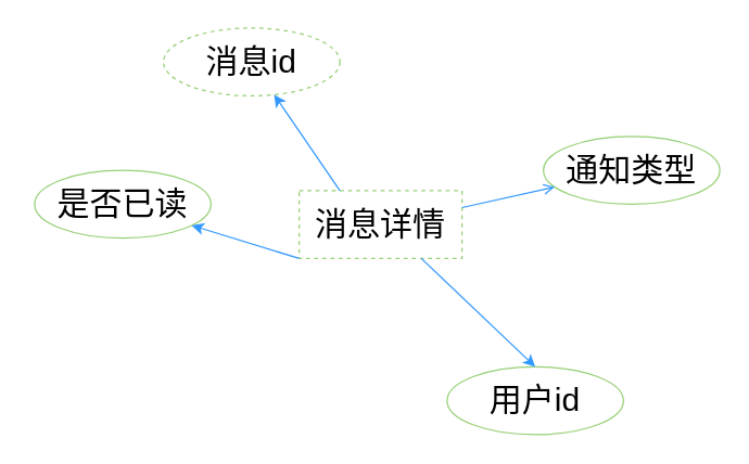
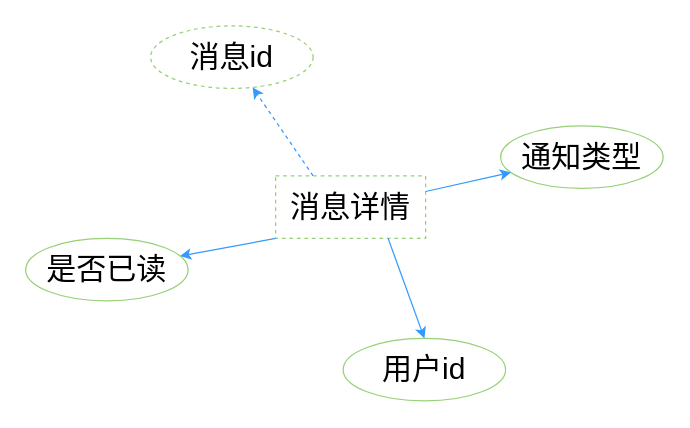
  <mxCell id="0" />
  <mxCell id="1" parent="0" />
  <mxCell id="2" value="&lt;span style=&quot;font-size: 24px;&quot;&gt;消息详情&lt;/span&gt;" style="rounded=0;whiteSpace=wrap;html=1;strokeColor=#97D077;dashed=1;" vertex="1" parent="1"><mxGeometry x="220" y="140" width="120" height="50" as="geometry" /></mxCell>
  <mxCell id="3" value="&lt;span style=&quot;font-size: 24px;&quot;&gt;消息id&lt;/span&gt;" style="ellipse;whiteSpace=wrap;html=1;strokeColor=#97D077;dashed=1;" vertex="1" parent="1"><mxGeometry x="120" y="20" width="130" height="50" as="geometry" /></mxCell>
- <mxCell id="4" value="&lt;span style=&quot;font-size: 24px;&quot;&gt;是否已读&lt;/span&gt;" style="ellipse;whiteSpace=wrap;html=1;strokeColor=#97D077;" vertex="1" parent="1"><mxGeometry x="25" y="125" width="130" height="50" as="geometry" /></mxCell>
- <mxCell id="5" value="&lt;span style=&quot;font-size: 24px;&quot;&gt;用户id&lt;/span&gt;" style="ellipse;whiteSpace=wrap;html=1;strokeColor=#97D077;" vertex="1" parent="1"><mxGeometry x="329" y="270" width="130" height="50" as="geometry" /></mxCell>
+ <mxCell id="4" value="&lt;span style=&quot;font-size: 24px;&quot;&gt;是否已读&lt;/span&gt;" style="ellipse;whiteSpace=wrap;html=1;strokeColor=#97D077;" vertex="1" parent="1"><mxGeometry x="20" y="190" width="130" height="50" as="geometry" /></mxCell>
+ <mxCell id="5" value="&lt;span style=&quot;font-size: 24px;&quot;&gt;用户id&lt;/span&gt;" style="ellipse;whiteSpace=wrap;html=1;strokeColor=#97D077;" vertex="1" parent="1"><mxGeometry x="274" y="270" width="130" height="50" as="geometry" /></mxCell>
  <mxCell id="6" value="&lt;span style=&quot;font-size: 24px;&quot;&gt;通知类型&lt;/span&gt;" style="ellipse;whiteSpace=wrap;html=1;strokeColor=#97D077;" vertex="1" parent="1"><mxGeometry x="400" y="100" width="130" height="50" as="geometry" /></mxCell>
  <mxCell id="7" value="" style="endArrow=classic;html=1;rounded=0;exitX=0.75;exitY=1;exitDx=0;exitDy=0;strokeColor=#3399FF;entryX=0.5;entryY=0;entryDx=0;entryDy=0;" edge="1" parent="1" source="2" target="5"><mxGeometry width="50" height="50" relative="1" as="geometry"><mxPoint x="330" y="190" as="sourcePoint" /><mxPoint x="375" y="280" as="targetPoint" /></mxGeometry></mxCell>
- <mxCell id="8" value="" style="endArrow=open;html=1;rounded=0;exitX=1;exitY=0.25;exitDx=0;exitDy=0;strokeColor=#3399FF;" edge="1" parent="1" source="2" target="6"><mxGeometry width="50" height="50" relative="1" as="geometry"><mxPoint x="340" y="200" as="sourcePoint" /><mxPoint x="385" y="290" as="targetPoint" /></mxGeometry></mxCell>
- <mxCell id="9" value="" style="endArrow=classic;html=1;rounded=0;exitX=0.25;exitY=0;exitDx=0;exitDy=0;strokeColor=#3399FF;" edge="1" parent="1" source="2" target="3"><mxGeometry width="50" height="50" relative="1" as="geometry"><mxPoint x="350" y="210" as="sourcePoint" /><mxPoint x="395" y="300" as="targetPoint" /></mxGeometry></mxCell>
+ <mxCell id="8" value="" style="endArrow=classic;html=1;rounded=0;exitX=1;exitY=0.25;exitDx=0;exitDy=0;strokeColor=#3399FF;" edge="1" parent="1" source="2" target="6"><mxGeometry width="50" height="50" relative="1" as="geometry"><mxPoint x="340" y="200" as="sourcePoint" /><mxPoint x="385" y="290" as="targetPoint" /></mxGeometry></mxCell>
+ <mxCell id="9" value="" style="endArrow=classic;html=1;rounded=0;exitX=0.25;exitY=0;exitDx=0;exitDy=0;strokeColor=#3399FF;dashed=1;" edge="1" parent="1" source="2" target="3"><mxGeometry width="50" height="50" relative="1" as="geometry"><mxPoint x="350" y="210" as="sourcePoint" /><mxPoint x="395" y="300" as="targetPoint" /></mxGeometry></mxCell>
  <mxCell id="10" value="" style="endArrow=classic;html=1;rounded=0;exitX=0;exitY=1;exitDx=0;exitDy=0;strokeColor=#3399FF;" edge="1" parent="1" source="2" target="4"><mxGeometry width="50" height="50" relative="1" as="geometry"><mxPoint x="360" y="220" as="sourcePoint" /><mxPoint x="405" y="310" as="targetPoint" /></mxGeometry></mxCell>
